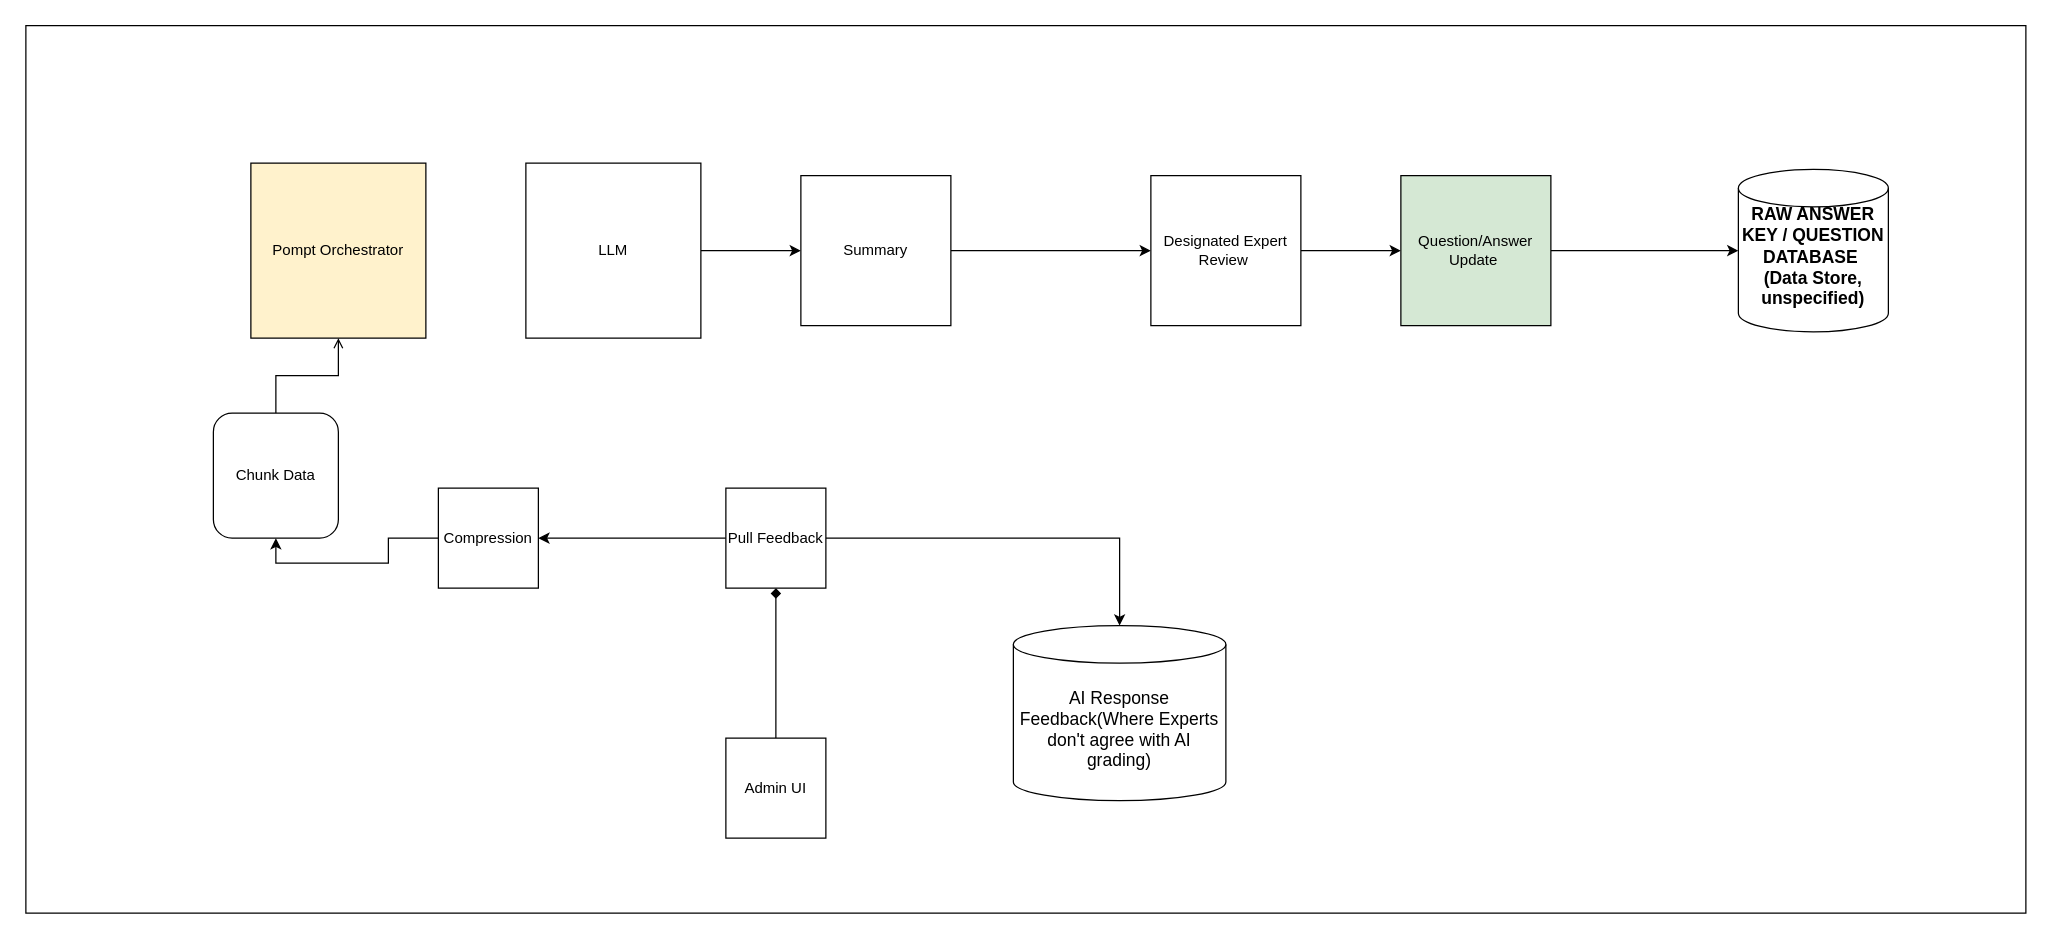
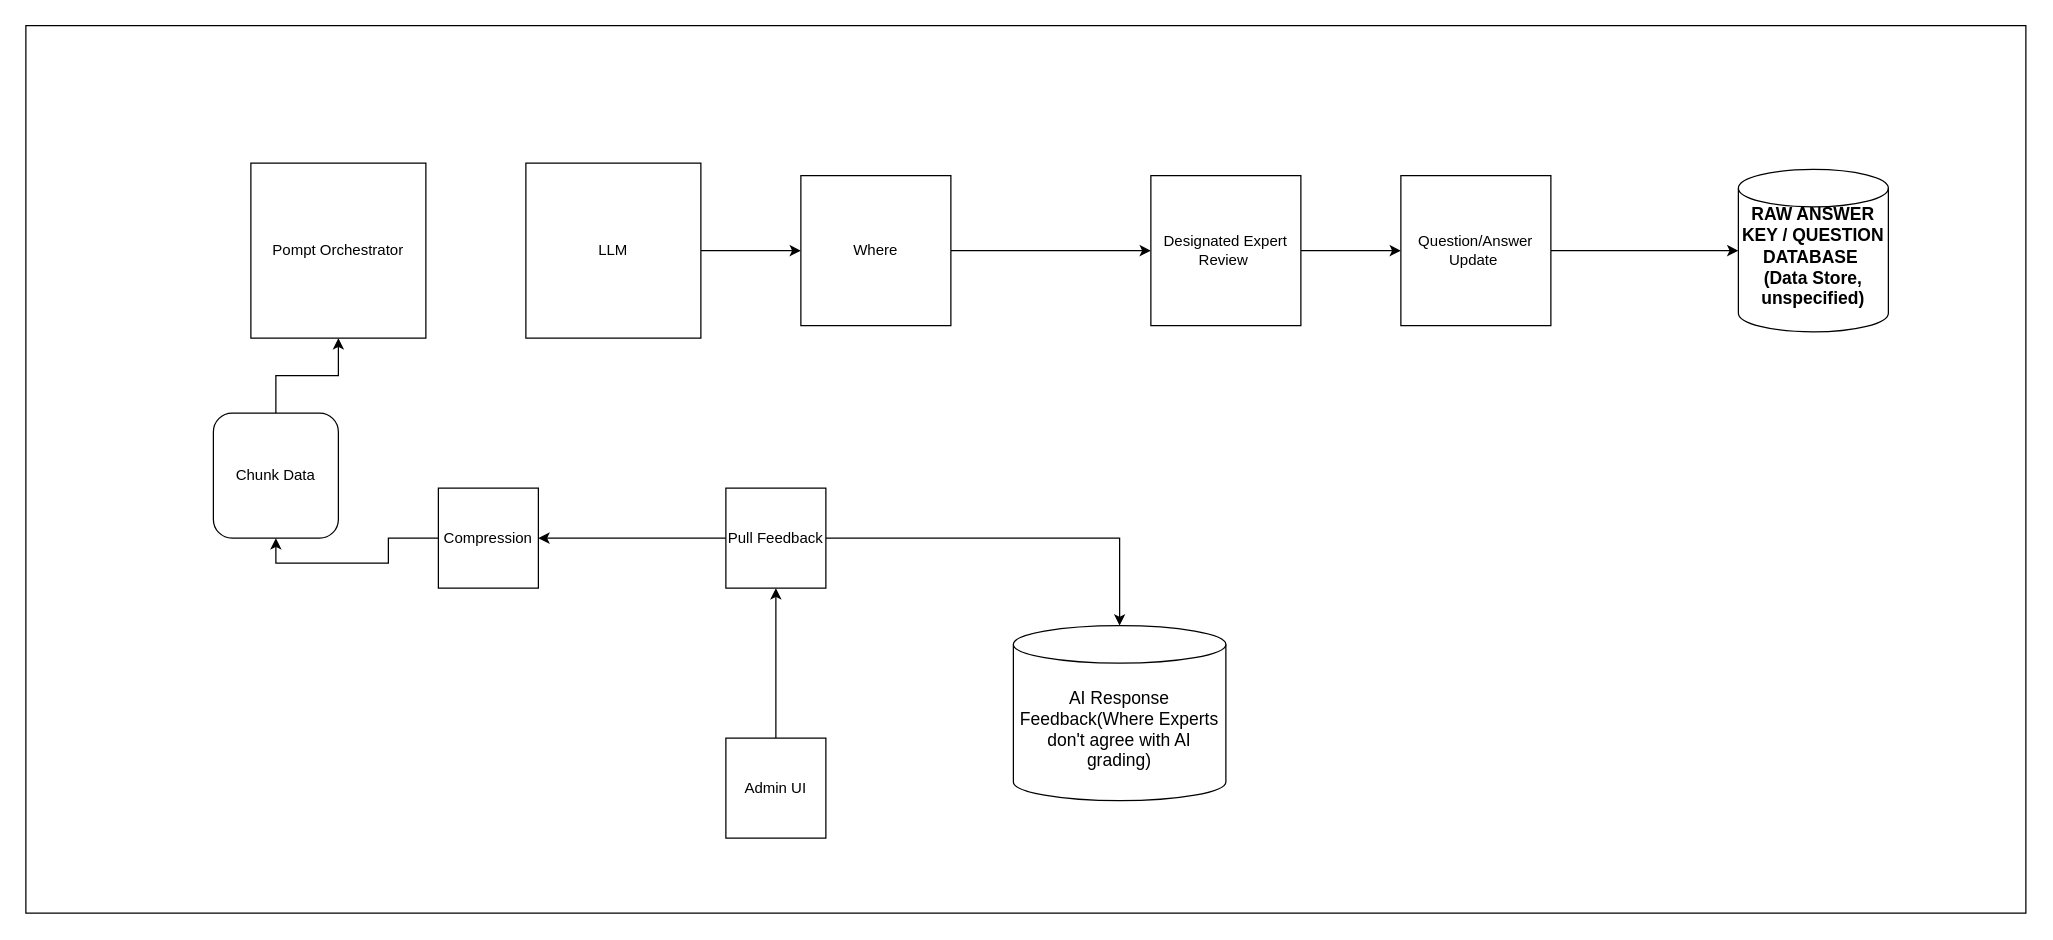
  <mxCell id="0" />
  <mxCell id="1" parent="0" />
  <mxCell id="2" value="" style="rounded=0;whiteSpace=wrap;html=1;" parent="1" vertex="1"><mxGeometry x="20" y="20" width="1600" height="710" as="geometry" /></mxCell>
  <mxCell id="3" value="&lt;span style=&quot;font-size: 14px;&quot;&gt;AI Response&lt;br&gt;Feedback(Where Experts don't agree with AI grading)&lt;br&gt;&lt;/span&gt;" style="shape=cylinder3;whiteSpace=wrap;html=1;boundedLbl=1;backgroundOutline=1;size=15;strokeColor=default;align=center;verticalAlign=middle;fontFamily=Helvetica;fontSize=12;fontColor=default;fillColor=default;" parent="1" vertex="1"><mxGeometry x="810" y="500" width="170" height="140" as="geometry" /></mxCell>
- <mxCell id="4" value="Pompt Orchestrator" style="whiteSpace=wrap;html=1;aspect=fixed;fillColor=#fff2cc;" parent="1" vertex="1"><mxGeometry x="200" y="130" width="140" height="140" as="geometry" /></mxCell>
+ <mxCell id="4" value="Pompt Orchestrator" style="whiteSpace=wrap;html=1;aspect=fixed;" parent="1" vertex="1"><mxGeometry x="200" y="130" width="140" height="140" as="geometry" /></mxCell>
  <mxCell id="5" style="edgeStyle=orthogonalEdgeStyle;rounded=0;orthogonalLoop=1;jettySize=auto;html=1;" parent="1" source="6" edge="1"><mxGeometry relative="1" as="geometry"><mxPoint x="640" y="200" as="targetPoint" /></mxGeometry></mxCell>
  <mxCell id="6" value="LLM" style="whiteSpace=wrap;html=1;aspect=fixed;" parent="1" vertex="1"><mxGeometry x="420" y="130" width="140" height="140" as="geometry" /></mxCell>
- <mxCell id="7" style="edgeStyle=orthogonalEdgeStyle;rounded=0;orthogonalLoop=1;jettySize=auto;html=1;endArrow=open;" parent="1" source="8" target="4" edge="1"><mxGeometry relative="1" as="geometry" /></mxCell>
+ <mxCell id="7" style="edgeStyle=orthogonalEdgeStyle;rounded=0;orthogonalLoop=1;jettySize=auto;html=1;" parent="1" source="8" target="4" edge="1"><mxGeometry relative="1" as="geometry" /></mxCell>
  <mxCell id="8" value="Chunk Data" style="whiteSpace=wrap;html=1;aspect=fixed;rounded=1;" parent="1" vertex="1"><mxGeometry x="170" y="330" width="100" height="100" as="geometry" /></mxCell>
  <mxCell id="9" style="edgeStyle=orthogonalEdgeStyle;rounded=0;orthogonalLoop=1;jettySize=auto;html=1;" parent="1" source="10" edge="1"><mxGeometry relative="1" as="geometry"><mxPoint x="920" y="200" as="targetPoint" /></mxGeometry></mxCell>
- <mxCell id="10" value="Summary" style="whiteSpace=wrap;html=1;aspect=fixed;" parent="1" vertex="1"><mxGeometry x="640" y="140" width="120" height="120" as="geometry" /></mxCell>
- <mxCell id="11" value="" style="edgeStyle=orthogonalEdgeStyle;rounded=0;orthogonalLoop=1;jettySize=auto;html=1;endArrow=diamond;" parent="1" source="12" target="15" edge="1"><mxGeometry relative="1" as="geometry" /></mxCell>
+ <mxCell id="10" value="Where" style="whiteSpace=wrap;html=1;aspect=fixed;" parent="1" vertex="1"><mxGeometry x="640" y="140" width="120" height="120" as="geometry" /></mxCell>
+ <mxCell id="11" value="" style="edgeStyle=orthogonalEdgeStyle;rounded=0;orthogonalLoop=1;jettySize=auto;html=1;" parent="1" source="12" target="15" edge="1"><mxGeometry relative="1" as="geometry" /></mxCell>
  <mxCell id="12" value="Admin UI" style="whiteSpace=wrap;html=1;aspect=fixed;" parent="1" vertex="1"><mxGeometry x="580" y="590" width="80" height="80" as="geometry" /></mxCell>
  <mxCell id="13" style="edgeStyle=orthogonalEdgeStyle;rounded=0;orthogonalLoop=1;jettySize=auto;html=1;" parent="1" source="15" target="3" edge="1"><mxGeometry relative="1" as="geometry" /></mxCell>
  <mxCell id="14" style="edgeStyle=orthogonalEdgeStyle;rounded=0;orthogonalLoop=1;jettySize=auto;html=1;" parent="1" source="15" target="17" edge="1"><mxGeometry relative="1" as="geometry" /></mxCell>
  <mxCell id="15" value="Pull Feedback" style="whiteSpace=wrap;html=1;aspect=fixed;" parent="1" vertex="1"><mxGeometry x="580" y="390" width="80" height="80" as="geometry" /></mxCell>
  <mxCell id="16" style="edgeStyle=orthogonalEdgeStyle;rounded=0;orthogonalLoop=1;jettySize=auto;html=1;entryX=0.5;entryY=1;entryDx=0;entryDy=0;" parent="1" source="17" target="8" edge="1"><mxGeometry relative="1" as="geometry" /></mxCell>
  <mxCell id="17" value="Compression" style="whiteSpace=wrap;html=1;aspect=fixed;" parent="1" vertex="1"><mxGeometry x="350" y="390" width="80" height="80" as="geometry" /></mxCell>
  <mxCell id="18" value="" style="edgeStyle=orthogonalEdgeStyle;rounded=0;orthogonalLoop=1;jettySize=auto;html=1;" parent="1" source="19" target="21" edge="1"><mxGeometry relative="1" as="geometry" /></mxCell>
  <mxCell id="19" value="Designated Expert Review&amp;nbsp;" style="whiteSpace=wrap;html=1;aspect=fixed;" parent="1" vertex="1"><mxGeometry x="920" y="140" width="120" height="120" as="geometry" /></mxCell>
  <mxCell id="20" style="edgeStyle=orthogonalEdgeStyle;rounded=0;orthogonalLoop=1;jettySize=auto;html=1;" parent="1" source="21" target="22" edge="1"><mxGeometry relative="1" as="geometry" /></mxCell>
- <mxCell id="21" value="Question/Answer Update&amp;nbsp;" style="whiteSpace=wrap;html=1;aspect=fixed;fillColor=#d5e8d4;" parent="1" vertex="1"><mxGeometry x="1120" y="140" width="120" height="120" as="geometry" /></mxCell>
+ <mxCell id="21" value="Question/Answer Update&amp;nbsp;" style="whiteSpace=wrap;html=1;aspect=fixed;" parent="1" vertex="1"><mxGeometry x="1120" y="140" width="120" height="120" as="geometry" /></mxCell>
  <mxCell id="22" value="&lt;b&gt;&lt;font style=&quot;font-size: 14px;&quot;&gt;RAW ANSWER KEY / QUESTION DATABASE&amp;nbsp;&lt;/font&gt;&lt;/b&gt;&lt;div&gt;&lt;b&gt;&lt;font style=&quot;font-size: 14px;&quot;&gt;(Data Store, unspecified)&lt;/font&gt;&lt;/b&gt;&lt;div&gt;&lt;b&gt;&lt;font style=&quot;font-size: 14px;&quot;&gt;&lt;br&gt;&lt;/font&gt;&lt;/b&gt;&lt;/div&gt;&lt;/div&gt;" style="shape=cylinder3;whiteSpace=wrap;html=1;boundedLbl=1;backgroundOutline=1;size=15;strokeColor=default;align=center;verticalAlign=middle;fontFamily=Helvetica;fontSize=12;fontColor=default;fillColor=default;" parent="1" vertex="1"><mxGeometry x="1390" y="135" width="120" height="130" as="geometry" /></mxCell>
